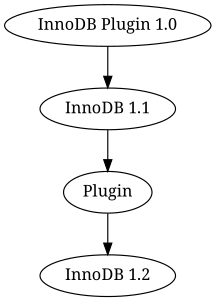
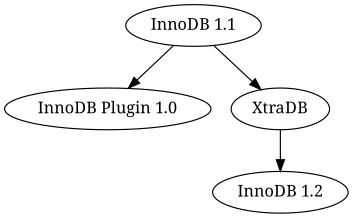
  digraph {
    fontname="Noto Serif"
    node [fontname="Noto Serif"]
    edge [fontname="Noto Serif"]
    "InnoDB Plugin 1.0"
    "InnoDB 1.1"
-   XtraDB [label=Plugin]
+   XtraDB
    "InnoDB 1.2"
-   "InnoDB Plugin 1.0" -> "InnoDB 1.1"
+   "InnoDB 1.1" -> "InnoDB Plugin 1.0"
    "InnoDB 1.1" -> XtraDB
    XtraDB -> "InnoDB 1.2"
  }
